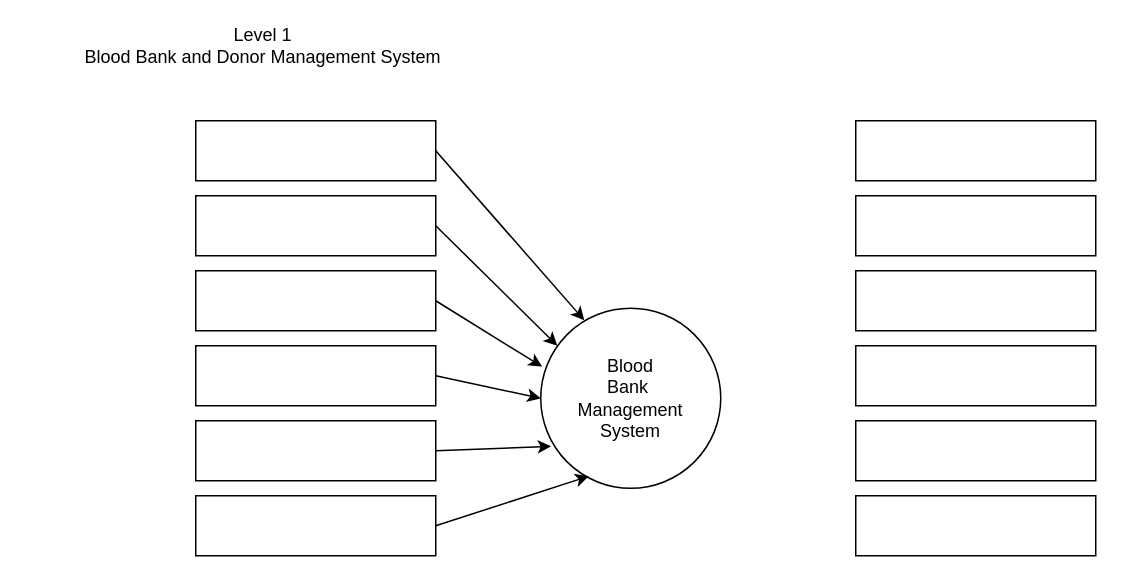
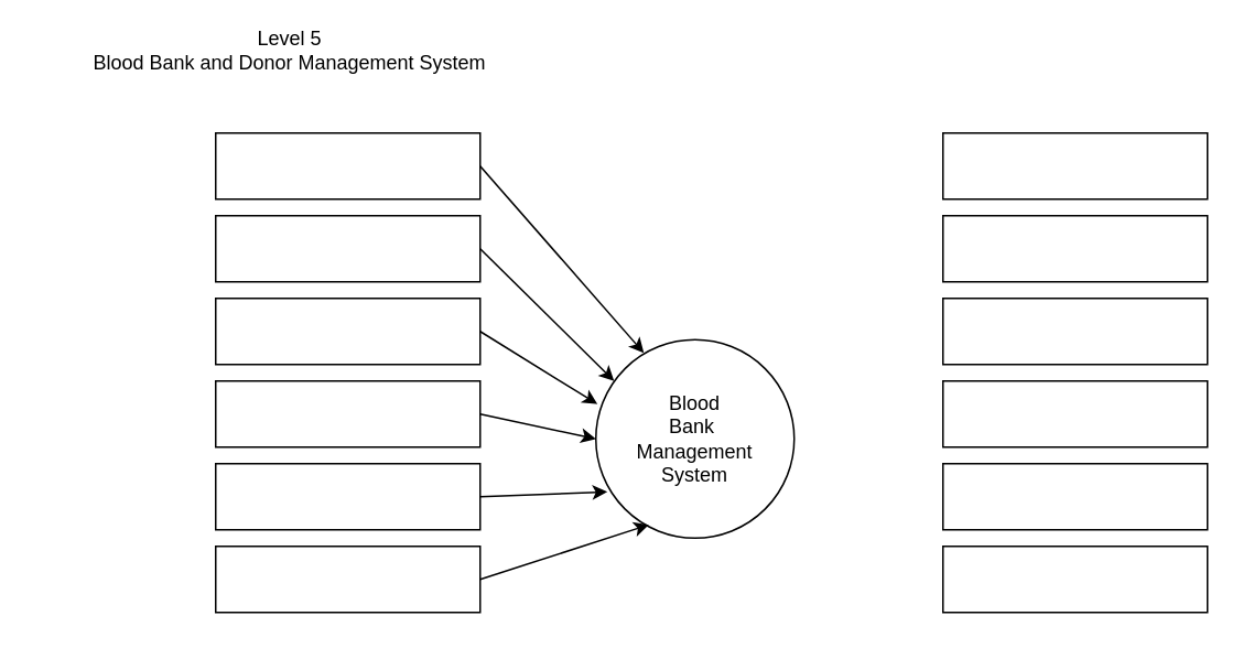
  <mxCell id="0" />
  <mxCell id="1" parent="0" />
- <mxCell id="2" value="Level 1&lt;br&gt;Blood Bank and Donor Management System" style="text;html=1;strokeColor=none;fillColor=none;align=center;verticalAlign=middle;whiteSpace=wrap;rounded=0;" parent="1" vertex="1"><mxGeometry x="20" y="20" width="310" height="20" as="geometry" /></mxCell>
+ <mxCell id="2" value="Level 5&lt;br&gt;Blood Bank and Donor Management System" style="text;html=1;strokeColor=none;fillColor=none;align=center;verticalAlign=middle;whiteSpace=wrap;rounded=0;" parent="1" vertex="1"><mxGeometry x="20" y="20" width="310" height="20" as="geometry" /></mxCell>
  <mxCell id="3" value="Blood&lt;br&gt;Bank&amp;nbsp;&lt;br&gt;Management&lt;br&gt;System" style="ellipse;whiteSpace=wrap;html=1;aspect=fixed;" parent="1" vertex="1"><mxGeometry x="360" y="205" width="120" height="120" as="geometry" /></mxCell>
  <mxCell id="4" value="" style="rounded=0;whiteSpace=wrap;html=1;" parent="1" vertex="1"><mxGeometry x="570" y="80" width="160" height="40" as="geometry" /></mxCell>
  <mxCell id="5" value="" style="rounded=0;whiteSpace=wrap;html=1;" parent="1" vertex="1"><mxGeometry x="570" y="130" width="160" height="40" as="geometry" /></mxCell>
  <mxCell id="6" value="" style="rounded=0;whiteSpace=wrap;html=1;" parent="1" vertex="1"><mxGeometry x="570" y="180" width="160" height="40" as="geometry" /></mxCell>
  <mxCell id="7" value="" style="rounded=0;whiteSpace=wrap;html=1;" parent="1" vertex="1"><mxGeometry x="570" y="230" width="160" height="40" as="geometry" /></mxCell>
  <mxCell id="8" value="" style="rounded=0;whiteSpace=wrap;html=1;" parent="1" vertex="1"><mxGeometry x="570" y="330" width="160" height="40" as="geometry" /></mxCell>
  <mxCell id="9" value="" style="rounded=0;whiteSpace=wrap;html=1;" parent="1" vertex="1"><mxGeometry x="570" y="280" width="160" height="40" as="geometry" /></mxCell>
  <mxCell id="10" value="" style="rounded=0;whiteSpace=wrap;html=1;" parent="1" vertex="1"><mxGeometry x="130" y="330" width="160" height="40" as="geometry" /></mxCell>
  <mxCell id="11" value="" style="rounded=0;whiteSpace=wrap;html=1;" parent="1" vertex="1"><mxGeometry x="130" y="280" width="160" height="40" as="geometry" /></mxCell>
  <mxCell id="12" value="" style="rounded=0;whiteSpace=wrap;html=1;" parent="1" vertex="1"><mxGeometry x="130" y="230" width="160" height="40" as="geometry" /></mxCell>
  <mxCell id="13" value="" style="rounded=0;whiteSpace=wrap;html=1;" parent="1" vertex="1"><mxGeometry x="130" y="80" width="160" height="40" as="geometry" /></mxCell>
  <mxCell id="14" value="" style="rounded=0;whiteSpace=wrap;html=1;" parent="1" vertex="1"><mxGeometry x="130" y="130" width="160" height="40" as="geometry" /></mxCell>
  <mxCell id="15" value="" style="rounded=0;whiteSpace=wrap;html=1;" parent="1" vertex="1"><mxGeometry x="130" y="180" width="160" height="40" as="geometry" /></mxCell>
  <mxCell id="16" value="" style="endArrow=classic;html=1;exitX=1;exitY=0.5;exitDx=0;exitDy=0;entryX=0.267;entryY=0.933;entryDx=0;entryDy=0;entryPerimeter=0;" edge="1" parent="1" source="10" target="3"><mxGeometry width="50" height="50" relative="1" as="geometry"><mxPoint x="290" y="360" as="sourcePoint" /><mxPoint x="340" y="310" as="targetPoint" /></mxGeometry></mxCell>
  <mxCell id="17" value="" style="endArrow=classic;html=1;entryX=0.058;entryY=0.767;entryDx=0;entryDy=0;entryPerimeter=0;" edge="1" parent="1" target="3"><mxGeometry width="50" height="50" relative="1" as="geometry"><mxPoint x="290" y="300" as="sourcePoint" /><mxPoint x="374" y="250" as="targetPoint" /></mxGeometry></mxCell>
  <mxCell id="18" value="" style="endArrow=classic;html=1;exitX=1;exitY=0.5;exitDx=0;exitDy=0;entryX=0;entryY=0.5;entryDx=0;entryDy=0;" edge="1" parent="1" source="12" target="3"><mxGeometry width="50" height="50" relative="1" as="geometry"><mxPoint x="300" y="260" as="sourcePoint" /><mxPoint x="340" y="200" as="targetPoint" /></mxGeometry></mxCell>
  <mxCell id="19" value="" style="endArrow=classic;html=1;entryX=0.008;entryY=0.325;entryDx=0;entryDy=0;entryPerimeter=0;" edge="1" parent="1" target="3"><mxGeometry width="50" height="50" relative="1" as="geometry"><mxPoint x="290" y="200" as="sourcePoint" /><mxPoint x="340" y="150" as="targetPoint" /></mxGeometry></mxCell>
  <mxCell id="20" value="" style="endArrow=classic;html=1;entryX=0.092;entryY=0.208;entryDx=0;entryDy=0;entryPerimeter=0;" edge="1" parent="1" target="3"><mxGeometry width="50" height="50" relative="1" as="geometry"><mxPoint x="290" y="150" as="sourcePoint" /><mxPoint x="340" y="100" as="targetPoint" /></mxGeometry></mxCell>
  <mxCell id="21" value="" style="endArrow=classic;html=1;entryX=0.242;entryY=0.067;entryDx=0;entryDy=0;entryPerimeter=0;" edge="1" parent="1" target="3"><mxGeometry width="50" height="50" relative="1" as="geometry"><mxPoint x="290" y="100" as="sourcePoint" /><mxPoint x="340" y="50" as="targetPoint" /></mxGeometry></mxCell>
